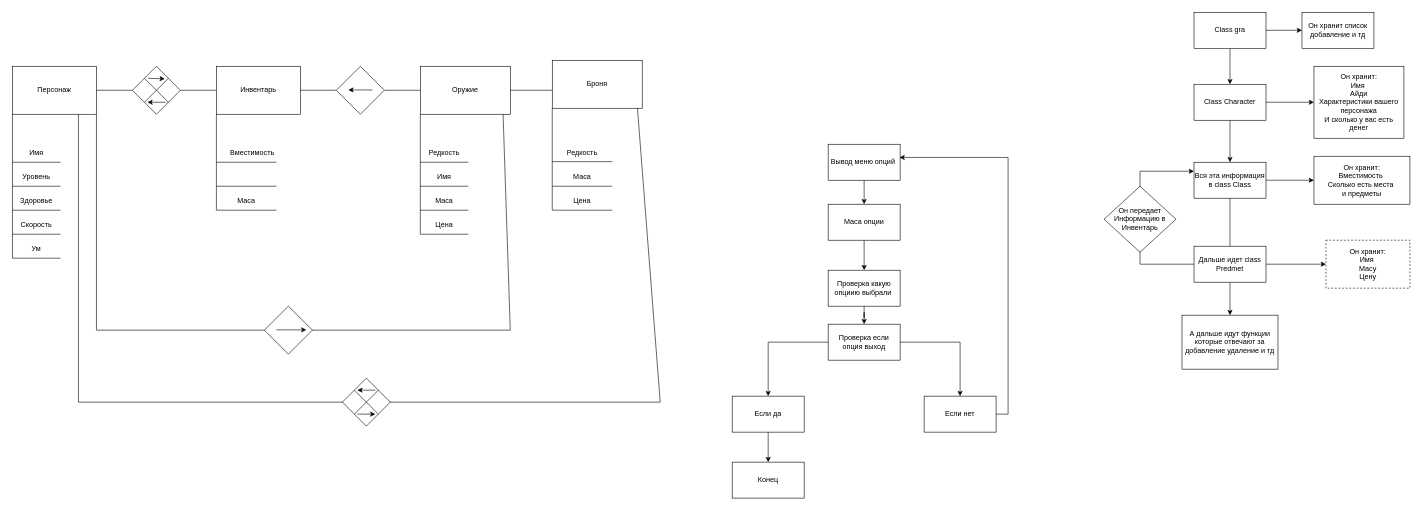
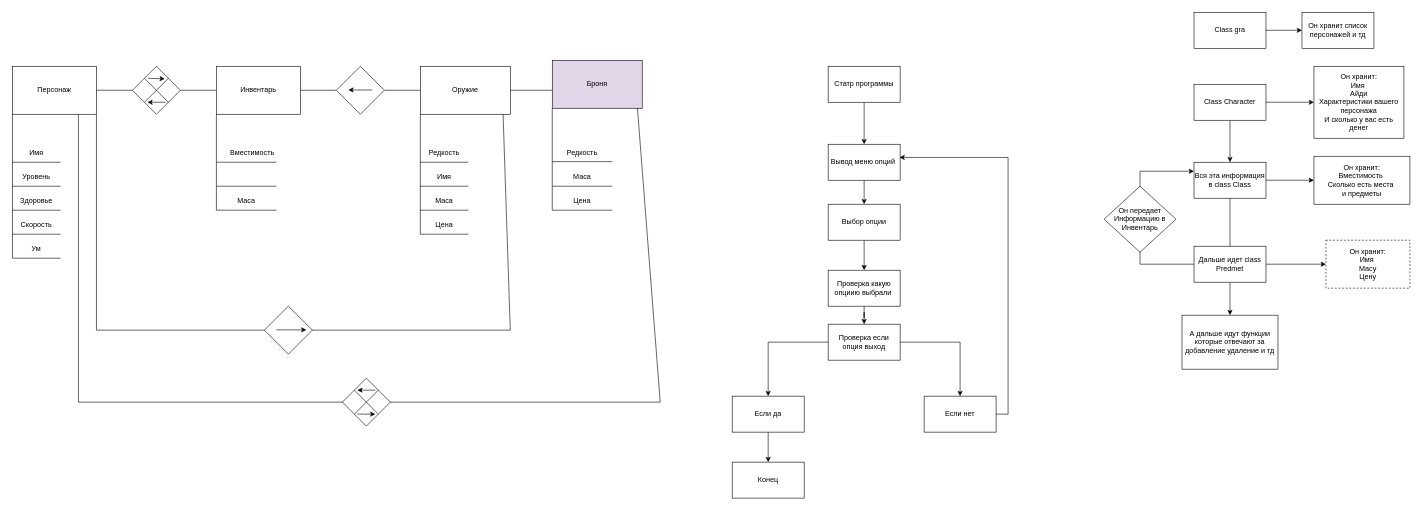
  <mxCell id="0" />
  <mxCell id="1" parent="0" />
  <mxCell id="2" value="Персонаж" style="rounded=0;whiteSpace=wrap;html=1;" vertex="1" parent="1"><mxGeometry x="20" y="110" width="140" height="80" as="geometry" /></mxCell>
  <mxCell id="3" value="" style="endArrow=none;html=1;rounded=0;entryX=0;entryY=1;entryDx=0;entryDy=0;" edge="1" parent="1" target="2"><mxGeometry width="50" height="50" relative="1" as="geometry"><mxPoint x="20" y="430" as="sourcePoint" /><mxPoint x="340" y="400" as="targetPoint" /></mxGeometry></mxCell>
  <mxCell id="4" value="" style="endArrow=none;html=1;rounded=0;" edge="1" parent="1"><mxGeometry width="50" height="50" relative="1" as="geometry"><mxPoint x="20" y="430" as="sourcePoint" /><mxPoint x="100" y="430" as="targetPoint" /></mxGeometry></mxCell>
  <mxCell id="5" value="" style="endArrow=none;html=1;rounded=0;" edge="1" parent="1"><mxGeometry width="50" height="50" relative="1" as="geometry"><mxPoint x="20" y="390" as="sourcePoint" /><mxPoint x="100" y="390" as="targetPoint" /></mxGeometry></mxCell>
  <mxCell id="6" value="" style="endArrow=none;html=1;rounded=0;" edge="1" parent="1"><mxGeometry width="50" height="50" relative="1" as="geometry"><mxPoint x="20" y="350" as="sourcePoint" /><mxPoint x="100" y="350" as="targetPoint" /></mxGeometry></mxCell>
  <mxCell id="7" value="" style="endArrow=none;html=1;rounded=0;" edge="1" parent="1"><mxGeometry width="50" height="50" relative="1" as="geometry"><mxPoint x="20" y="310" as="sourcePoint" /><mxPoint x="100" y="310" as="targetPoint" /></mxGeometry></mxCell>
  <mxCell id="8" value="" style="endArrow=none;html=1;rounded=0;" edge="1" parent="1"><mxGeometry width="50" height="50" relative="1" as="geometry"><mxPoint x="20" y="270" as="sourcePoint" /><mxPoint x="100" y="270" as="targetPoint" /></mxGeometry></mxCell>
  <mxCell id="9" value="Имя" style="text;html=1;align=center;verticalAlign=middle;whiteSpace=wrap;rounded=0;" vertex="1" parent="1"><mxGeometry x="30" y="240" width="60" height="30" as="geometry" /></mxCell>
  <mxCell id="10" value="Уровень" style="text;html=1;align=center;verticalAlign=middle;whiteSpace=wrap;rounded=0;" vertex="1" parent="1"><mxGeometry x="30" y="280" width="60" height="30" as="geometry" /></mxCell>
  <mxCell id="11" value="Здоровье" style="text;html=1;align=center;verticalAlign=middle;whiteSpace=wrap;rounded=0;" vertex="1" parent="1"><mxGeometry x="30" y="320" width="60" height="30" as="geometry" /></mxCell>
  <mxCell id="12" value="Скорость" style="text;html=1;align=center;verticalAlign=middle;whiteSpace=wrap;rounded=0;" vertex="1" parent="1"><mxGeometry x="30" y="360" width="60" height="30" as="geometry" /></mxCell>
  <mxCell id="13" value="Ум" style="text;html=1;align=center;verticalAlign=middle;whiteSpace=wrap;rounded=0;" vertex="1" parent="1"><mxGeometry x="30" y="400" width="60" height="30" as="geometry" /></mxCell>
  <mxCell id="14" value="" style="endArrow=none;html=1;rounded=0;exitX=1;exitY=0.5;exitDx=0;exitDy=0;" edge="1" parent="1" source="2"><mxGeometry width="50" height="50" relative="1" as="geometry"><mxPoint x="320" y="410" as="sourcePoint" /><mxPoint x="220" y="150" as="targetPoint" /></mxGeometry></mxCell>
  <mxCell id="15" value="" style="rhombus;whiteSpace=wrap;html=1;" vertex="1" parent="1"><mxGeometry x="220" y="110" width="80" height="80" as="geometry" /></mxCell>
  <mxCell id="16" value="" style="endArrow=none;html=1;rounded=0;exitX=1;exitY=0.5;exitDx=0;exitDy=0;" edge="1" parent="1" source="15"><mxGeometry width="50" height="50" relative="1" as="geometry"><mxPoint x="370" y="180" as="sourcePoint" /><mxPoint x="360" y="150" as="targetPoint" /></mxGeometry></mxCell>
  <mxCell id="17" value="Инвентарь" style="rounded=0;whiteSpace=wrap;html=1;" vertex="1" parent="1"><mxGeometry x="360" y="110" width="140" height="80" as="geometry" /></mxCell>
  <mxCell id="18" value="" style="endArrow=none;html=1;rounded=0;exitX=0;exitY=1;exitDx=0;exitDy=0;entryX=1;entryY=0;entryDx=0;entryDy=0;" edge="1" parent="1" source="15" target="15"><mxGeometry width="50" height="50" relative="1" as="geometry"><mxPoint x="320" y="410" as="sourcePoint" /><mxPoint x="370" y="360" as="targetPoint" /></mxGeometry></mxCell>
  <mxCell id="19" value="" style="endArrow=none;html=1;rounded=0;exitX=0;exitY=0;exitDx=0;exitDy=0;entryX=1;entryY=1;entryDx=0;entryDy=0;" edge="1" parent="1" source="15" target="15"><mxGeometry width="50" height="50" relative="1" as="geometry"><mxPoint x="310" y="380" as="sourcePoint" /><mxPoint x="370" y="360" as="targetPoint" /></mxGeometry></mxCell>
  <mxCell id="20" value="" style="endArrow=classic;html=1;rounded=0;" edge="1" parent="1"><mxGeometry width="50" height="50" relative="1" as="geometry"><mxPoint x="275" y="170" as="sourcePoint" /><mxPoint x="245" y="170" as="targetPoint" /></mxGeometry></mxCell>
  <mxCell id="21" value="" style="endArrow=classic;html=1;rounded=0;" edge="1" parent="1"><mxGeometry width="50" height="50" relative="1" as="geometry"><mxPoint x="246" y="130" as="sourcePoint" /><mxPoint x="274" y="131" as="targetPoint" /></mxGeometry></mxCell>
  <mxCell id="22" value="" style="endArrow=none;html=1;rounded=0;entryX=0;entryY=1;entryDx=0;entryDy=0;" edge="1" parent="1" target="17"><mxGeometry width="50" height="50" relative="1" as="geometry"><mxPoint x="360" y="350" as="sourcePoint" /><mxPoint x="370" y="360" as="targetPoint" /></mxGeometry></mxCell>
  <mxCell id="23" value="" style="endArrow=none;html=1;rounded=0;" edge="1" parent="1"><mxGeometry width="50" height="50" relative="1" as="geometry"><mxPoint x="460" y="350" as="sourcePoint" /><mxPoint x="360" y="350" as="targetPoint" /></mxGeometry></mxCell>
  <mxCell id="24" value="" style="endArrow=none;html=1;rounded=0;" edge="1" parent="1"><mxGeometry width="50" height="50" relative="1" as="geometry"><mxPoint x="460" y="310" as="sourcePoint" /><mxPoint x="360" y="310" as="targetPoint" /></mxGeometry></mxCell>
  <mxCell id="25" value="" style="endArrow=none;html=1;rounded=0;" edge="1" parent="1"><mxGeometry width="50" height="50" relative="1" as="geometry"><mxPoint x="460" y="270" as="sourcePoint" /><mxPoint x="360" y="270" as="targetPoint" /></mxGeometry></mxCell>
  <mxCell id="26" value="Вместимость" style="text;html=1;align=center;verticalAlign=middle;whiteSpace=wrap;rounded=0;" vertex="1" parent="1"><mxGeometry x="390" y="240" width="60" height="30" as="geometry" /></mxCell>
  <mxCell id="27" value="Маса" style="text;html=1;align=center;verticalAlign=middle;whiteSpace=wrap;rounded=0;" vertex="1" parent="1"><mxGeometry x="380" y="320" width="60" height="30" as="geometry" /></mxCell>
  <mxCell id="28" value="" style="endArrow=none;html=1;rounded=0;exitX=1;exitY=0.5;exitDx=0;exitDy=0;" edge="1" parent="1" source="17"><mxGeometry width="50" height="50" relative="1" as="geometry"><mxPoint x="580" y="190" as="sourcePoint" /><mxPoint x="560" y="150" as="targetPoint" /></mxGeometry></mxCell>
  <mxCell id="29" value="Оружие" style="rounded=0;whiteSpace=wrap;html=1;" vertex="1" parent="1"><mxGeometry x="700" y="110" width="150" height="80" as="geometry" /></mxCell>
  <mxCell id="30" value="" style="rhombus;whiteSpace=wrap;html=1;" vertex="1" parent="1"><mxGeometry x="560" y="110" width="80" height="80" as="geometry" /></mxCell>
  <mxCell id="31" value="" style="endArrow=none;html=1;rounded=0;entryX=1;entryY=0.5;entryDx=0;entryDy=0;" edge="1" parent="1" target="30"><mxGeometry width="50" height="50" relative="1" as="geometry"><mxPoint x="700" y="150" as="sourcePoint" /><mxPoint x="680" y="360" as="targetPoint" /></mxGeometry></mxCell>
  <mxCell id="32" value="" style="endArrow=none;html=1;rounded=0;entryX=0;entryY=1;entryDx=0;entryDy=0;" edge="1" parent="1" target="29"><mxGeometry width="50" height="50" relative="1" as="geometry"><mxPoint x="700" y="390" as="sourcePoint" /><mxPoint x="680" y="360" as="targetPoint" /></mxGeometry></mxCell>
  <mxCell id="33" value="" style="endArrow=none;html=1;rounded=0;" edge="1" parent="1"><mxGeometry width="50" height="50" relative="1" as="geometry"><mxPoint x="700" y="310" as="sourcePoint" /><mxPoint x="780" y="310" as="targetPoint" /></mxGeometry></mxCell>
  <mxCell id="34" value="" style="endArrow=none;html=1;rounded=0;" edge="1" parent="1"><mxGeometry width="50" height="50" relative="1" as="geometry"><mxPoint x="700" y="270" as="sourcePoint" /><mxPoint x="780" y="270" as="targetPoint" /></mxGeometry></mxCell>
  <mxCell id="35" value="" style="endArrow=none;html=1;rounded=0;" edge="1" parent="1"><mxGeometry width="50" height="50" relative="1" as="geometry"><mxPoint x="700" y="350" as="sourcePoint" /><mxPoint x="780" y="350" as="targetPoint" /></mxGeometry></mxCell>
  <mxCell id="36" value="Редкость" style="text;html=1;align=center;verticalAlign=middle;whiteSpace=wrap;rounded=0;" vertex="1" parent="1"><mxGeometry x="710" y="240" width="60" height="30" as="geometry" /></mxCell>
  <mxCell id="37" value="Маса" style="text;html=1;align=center;verticalAlign=middle;whiteSpace=wrap;rounded=0;" vertex="1" parent="1"><mxGeometry x="710" y="320" width="60" height="30" as="geometry" /></mxCell>
  <mxCell id="38" value="Имя" style="text;html=1;align=center;verticalAlign=middle;whiteSpace=wrap;rounded=0;" vertex="1" parent="1"><mxGeometry x="710" y="280" width="60" height="30" as="geometry" /></mxCell>
  <mxCell id="39" value="" style="endArrow=classic;html=1;rounded=0;" edge="1" parent="1"><mxGeometry width="50" height="50" relative="1" as="geometry"><mxPoint x="620" y="149.5" as="sourcePoint" /><mxPoint x="580" y="149.5" as="targetPoint" /></mxGeometry></mxCell>
  <mxCell id="40" value="" style="endArrow=none;html=1;rounded=0;exitX=1;exitY=0.5;exitDx=0;exitDy=0;" edge="1" parent="1" source="29"><mxGeometry width="50" height="50" relative="1" as="geometry"><mxPoint x="940" y="180" as="sourcePoint" /><mxPoint x="920" y="150" as="targetPoint" /></mxGeometry></mxCell>
- <mxCell id="41" value="Броня" style="rounded=0;whiteSpace=wrap;html=1;" vertex="1" parent="1"><mxGeometry x="920" y="100" width="150" height="80" as="geometry" /></mxCell>
+ <mxCell id="41" value="Броня" style="rounded=0;whiteSpace=wrap;html=1;fillColor=#e1d5e7;" vertex="1" parent="1"><mxGeometry x="920" y="100" width="150" height="80" as="geometry" /></mxCell>
  <mxCell id="42" value="" style="endArrow=none;html=1;rounded=0;entryX=0;entryY=1;entryDx=0;entryDy=0;" edge="1" parent="1" target="41"><mxGeometry width="50" height="50" relative="1" as="geometry"><mxPoint x="920" y="350" as="sourcePoint" /><mxPoint x="1220" y="310" as="targetPoint" /></mxGeometry></mxCell>
  <mxCell id="43" value="" style="endArrow=none;html=1;rounded=0;" edge="1" parent="1"><mxGeometry width="50" height="50" relative="1" as="geometry"><mxPoint x="920" y="310" as="sourcePoint" /><mxPoint x="1020" y="310" as="targetPoint" /></mxGeometry></mxCell>
  <mxCell id="44" value="" style="endArrow=none;html=1;rounded=0;" edge="1" parent="1"><mxGeometry width="50" height="50" relative="1" as="geometry"><mxPoint x="920" y="269" as="sourcePoint" /><mxPoint x="1020" y="269" as="targetPoint" /></mxGeometry></mxCell>
  <mxCell id="45" value="Редкость" style="text;html=1;align=center;verticalAlign=middle;whiteSpace=wrap;rounded=0;" vertex="1" parent="1"><mxGeometry x="940" y="240" width="60" height="30" as="geometry" /></mxCell>
  <mxCell id="46" value="Маса" style="text;html=1;align=center;verticalAlign=middle;whiteSpace=wrap;rounded=0;" vertex="1" parent="1"><mxGeometry x="940" y="280" width="60" height="30" as="geometry" /></mxCell>
  <mxCell id="47" value="Цена" style="text;html=1;align=center;verticalAlign=middle;whiteSpace=wrap;rounded=0;" vertex="1" parent="1"><mxGeometry x="710" y="360" width="60" height="30" as="geometry" /></mxCell>
  <mxCell id="48" value="" style="endArrow=none;html=1;rounded=0;" edge="1" parent="1"><mxGeometry width="50" height="50" relative="1" as="geometry"><mxPoint x="700" y="390" as="sourcePoint" /><mxPoint x="780" y="390" as="targetPoint" /></mxGeometry></mxCell>
  <mxCell id="49" value="" style="endArrow=none;html=1;rounded=0;" edge="1" parent="1"><mxGeometry width="50" height="50" relative="1" as="geometry"><mxPoint x="920" y="350" as="sourcePoint" /><mxPoint x="1020" y="350" as="targetPoint" /></mxGeometry></mxCell>
  <mxCell id="50" value="Цена" style="text;html=1;align=center;verticalAlign=middle;whiteSpace=wrap;rounded=0;" vertex="1" parent="1"><mxGeometry x="940" y="320" width="60" height="30" as="geometry" /></mxCell>
  <mxCell id="51" value="" style="endArrow=none;html=1;rounded=0;entryX=1;entryY=1;entryDx=0;entryDy=0;" edge="1" parent="1" target="2"><mxGeometry width="50" height="50" relative="1" as="geometry"><mxPoint x="160" y="550" as="sourcePoint" /><mxPoint x="730" y="330" as="targetPoint" /></mxGeometry></mxCell>
  <mxCell id="52" value="" style="endArrow=none;html=1;rounded=0;" edge="1" parent="1"><mxGeometry width="50" height="50" relative="1" as="geometry"><mxPoint x="160" y="550" as="sourcePoint" /><mxPoint x="850" y="550" as="targetPoint" /></mxGeometry></mxCell>
  <mxCell id="53" value="" style="endArrow=none;html=1;rounded=0;entryX=0.92;entryY=1;entryDx=0;entryDy=0;entryPerimeter=0;" edge="1" parent="1" target="29"><mxGeometry width="50" height="50" relative="1" as="geometry"><mxPoint x="850" y="550" as="sourcePoint" /><mxPoint x="730" y="330" as="targetPoint" /></mxGeometry></mxCell>
  <mxCell id="54" value="" style="rhombus;whiteSpace=wrap;html=1;" vertex="1" parent="1"><mxGeometry x="440" y="510" width="80" height="80" as="geometry" /></mxCell>
  <mxCell id="55" value="" style="endArrow=classic;html=1;rounded=0;" edge="1" parent="1"><mxGeometry width="50" height="50" relative="1" as="geometry"><mxPoint x="460" y="549.5" as="sourcePoint" /><mxPoint x="510" y="549.5" as="targetPoint" /></mxGeometry></mxCell>
  <mxCell id="56" value="" style="endArrow=none;html=1;rounded=0;entryX=1;entryY=1;entryDx=0;entryDy=0;" edge="1" parent="1"><mxGeometry width="50" height="50" relative="1" as="geometry"><mxPoint x="130" y="670" as="sourcePoint" /><mxPoint x="130" y="190" as="targetPoint" /></mxGeometry></mxCell>
  <mxCell id="57" value="" style="endArrow=none;html=1;rounded=0;" edge="1" parent="1"><mxGeometry width="50" height="50" relative="1" as="geometry"><mxPoint x="130" y="670" as="sourcePoint" /><mxPoint x="1100" y="670" as="targetPoint" /></mxGeometry></mxCell>
  <mxCell id="58" value="" style="endArrow=none;html=1;rounded=0;entryX=0.947;entryY=1;entryDx=0;entryDy=0;entryPerimeter=0;" edge="1" parent="1" target="41"><mxGeometry width="50" height="50" relative="1" as="geometry"><mxPoint x="1100" y="670" as="sourcePoint" /><mxPoint x="1200" y="500" as="targetPoint" /></mxGeometry></mxCell>
  <mxCell id="59" value="" style="rhombus;whiteSpace=wrap;html=1;" vertex="1" parent="1"><mxGeometry x="570" y="630" width="80" height="80" as="geometry" /></mxCell>
  <mxCell id="60" value="" style="endArrow=classic;html=1;rounded=0;" edge="1" parent="1"><mxGeometry width="50" height="50" relative="1" as="geometry"><mxPoint x="595" y="690" as="sourcePoint" /><mxPoint x="625" y="690" as="targetPoint" /></mxGeometry></mxCell>
  <mxCell id="61" value="" style="endArrow=none;html=1;rounded=0;exitX=0;exitY=1;exitDx=0;exitDy=0;" edge="1" parent="1" source="59"><mxGeometry width="50" height="50" relative="1" as="geometry"><mxPoint x="580" y="700" as="sourcePoint" /><mxPoint x="630" y="650" as="targetPoint" /></mxGeometry></mxCell>
  <mxCell id="62" value="" style="endArrow=none;html=1;rounded=0;entryX=0;entryY=0;entryDx=0;entryDy=0;" edge="1" parent="1" target="59"><mxGeometry width="50" height="50" relative="1" as="geometry"><mxPoint x="630" y="690" as="sourcePoint" /><mxPoint x="727" y="720" as="targetPoint" /></mxGeometry></mxCell>
  <mxCell id="63" value="" style="endArrow=classic;html=1;rounded=0;" edge="1" parent="1"><mxGeometry width="50" height="50" relative="1" as="geometry"><mxPoint x="625" y="650" as="sourcePoint" /><mxPoint x="595" y="650" as="targetPoint" /></mxGeometry></mxCell>
+ <mxCell id="64" style="edgeStyle=orthogonalEdgeStyle;rounded=0;orthogonalLoop=1;jettySize=auto;html=1;" edge="1" parent="1" source="65" target="67"><mxGeometry relative="1" as="geometry"><mxPoint x="1440" y="240" as="targetPoint" /></mxGeometry></mxCell>
+ <mxCell id="65" value="Статр программы" style="rounded=0;whiteSpace=wrap;html=1;" vertex="1" parent="1"><mxGeometry x="1380" y="110" width="120" height="60" as="geometry" /></mxCell>
  <mxCell id="66" style="edgeStyle=orthogonalEdgeStyle;rounded=0;orthogonalLoop=1;jettySize=auto;html=1;" edge="1" parent="1" source="67" target="69"><mxGeometry relative="1" as="geometry"><mxPoint x="1440" y="370" as="targetPoint" /></mxGeometry></mxCell>
  <mxCell id="67" value="Вывод меню опций&amp;nbsp;" style="rounded=0;whiteSpace=wrap;html=1;" vertex="1" parent="1"><mxGeometry x="1380" y="240" width="120" height="60" as="geometry" /></mxCell>
  <mxCell id="68" style="edgeStyle=orthogonalEdgeStyle;rounded=0;orthogonalLoop=1;jettySize=auto;html=1;" edge="1" parent="1" source="69" target="71"><mxGeometry relative="1" as="geometry"><mxPoint x="1440" y="480" as="targetPoint" /></mxGeometry></mxCell>
- <mxCell id="69" value="Маса опции" style="rounded=0;whiteSpace=wrap;html=1;" vertex="1" parent="1"><mxGeometry x="1380" y="340" width="120" height="60" as="geometry" /></mxCell>
+ <mxCell id="69" value="Выбор опции" style="rounded=0;whiteSpace=wrap;html=1;" vertex="1" parent="1"><mxGeometry x="1380" y="340" width="120" height="60" as="geometry" /></mxCell>
  <mxCell id="70" style="edgeStyle=orthogonalEdgeStyle;rounded=0;orthogonalLoop=1;jettySize=auto;html=1;" edge="1" parent="1" source="71" target="74"><mxGeometry relative="1" as="geometry"><mxPoint x="1440" y="570" as="targetPoint" /></mxGeometry></mxCell>
  <mxCell id="71" value="Проверка какую опциию выбрали&amp;nbsp;" style="rounded=0;whiteSpace=wrap;html=1;" vertex="1" parent="1"><mxGeometry x="1380" y="450" width="120" height="60" as="geometry" /></mxCell>
  <mxCell id="72" style="edgeStyle=orthogonalEdgeStyle;rounded=0;orthogonalLoop=1;jettySize=auto;html=1;" edge="1" parent="1" source="74" target="76"><mxGeometry relative="1" as="geometry"><mxPoint x="1280" y="570" as="targetPoint" /></mxGeometry></mxCell>
  <mxCell id="73" style="edgeStyle=orthogonalEdgeStyle;rounded=0;orthogonalLoop=1;jettySize=auto;html=1;" edge="1" parent="1" source="74" target="77"><mxGeometry relative="1" as="geometry"><mxPoint x="1580" y="570" as="targetPoint" /></mxGeometry></mxCell>
  <mxCell id="74" value="Проверка если опция выход" style="rounded=0;whiteSpace=wrap;html=1;" vertex="1" parent="1"><mxGeometry x="1380" y="540" width="120" height="60" as="geometry" /></mxCell>
  <mxCell id="75" style="edgeStyle=orthogonalEdgeStyle;rounded=0;orthogonalLoop=1;jettySize=auto;html=1;" edge="1" parent="1" source="76" target="78"><mxGeometry relative="1" as="geometry"><mxPoint x="1280" y="800" as="targetPoint" /></mxGeometry></mxCell>
  <mxCell id="76" value="Если да" style="rounded=0;whiteSpace=wrap;html=1;" vertex="1" parent="1"><mxGeometry x="1220" y="660" width="120" height="60" as="geometry" /></mxCell>
  <mxCell id="77" value="Если нет" style="rounded=0;whiteSpace=wrap;html=1;" vertex="1" parent="1"><mxGeometry x="1540" y="660" width="120" height="60" as="geometry" /></mxCell>
  <mxCell id="78" value="Конец" style="rounded=0;whiteSpace=wrap;html=1;" vertex="1" parent="1"><mxGeometry x="1220" y="770" width="120" height="60" as="geometry" /></mxCell>
  <mxCell id="79" style="edgeStyle=orthogonalEdgeStyle;rounded=0;orthogonalLoop=1;jettySize=auto;html=1;entryX=0.992;entryY=0.367;entryDx=0;entryDy=0;entryPerimeter=0;exitX=1;exitY=0.5;exitDx=0;exitDy=0;" edge="1" parent="1" source="77" target="67"><mxGeometry relative="1" as="geometry" /></mxCell>
  <mxCell id="80" style="edgeStyle=orthogonalEdgeStyle;rounded=0;orthogonalLoop=1;jettySize=auto;html=1;" edge="1" parent="1" source="82" target="83"><mxGeometry relative="1" as="geometry"><mxPoint x="2190" y="140" as="targetPoint" /></mxGeometry></mxCell>
  <mxCell id="81" style="edgeStyle=orthogonalEdgeStyle;rounded=0;orthogonalLoop=1;jettySize=auto;html=1;" edge="1" parent="1" source="82" target="85"><mxGeometry relative="1" as="geometry"><mxPoint x="2050" y="320" as="targetPoint" /></mxGeometry></mxCell>
  <mxCell id="82" value="Class Character" style="rounded=0;whiteSpace=wrap;html=1;" vertex="1" parent="1"><mxGeometry x="1990" y="140" width="120" height="60" as="geometry" /></mxCell>
  <mxCell id="83" value="Он хранит:&lt;br&gt;Имя&amp;nbsp;&lt;br&gt;Айди&lt;br&gt;Характеристики вашего персонажа&lt;div&gt;И сколько у вас есть денег&lt;/div&gt;" style="rounded=0;whiteSpace=wrap;html=1;" vertex="1" parent="1"><mxGeometry x="2190" y="110" width="150" height="120" as="geometry" /></mxCell>
  <mxCell id="84" style="edgeStyle=orthogonalEdgeStyle;rounded=0;orthogonalLoop=1;jettySize=auto;html=1;" edge="1" parent="1" source="85" target="86"><mxGeometry relative="1" as="geometry"><mxPoint x="2210" y="320" as="targetPoint" /></mxGeometry></mxCell>
  <mxCell id="85" value="Вся эта информация в class Class" style="rounded=0;whiteSpace=wrap;html=1;" vertex="1" parent="1"><mxGeometry x="1990" y="270" width="120" height="60" as="geometry" /></mxCell>
  <mxCell id="86" value="Он хранит:&lt;br&gt;Вместимость&amp;nbsp;&lt;div&gt;Сколько есть места&amp;nbsp;&lt;/div&gt;&lt;div&gt;и предметы&lt;/div&gt;" style="rounded=0;whiteSpace=wrap;html=1;" vertex="1" parent="1"><mxGeometry x="2190" y="260" width="160" height="80" as="geometry" /></mxCell>
  <mxCell id="87" value="" style="endArrow=none;html=1;rounded=0;entryX=0.5;entryY=1;entryDx=0;entryDy=0;exitX=0.5;exitY=0;exitDx=0;exitDy=0;" edge="1" parent="1" source="91" target="85"><mxGeometry width="50" height="50" relative="1" as="geometry"><mxPoint x="2050" y="400" as="sourcePoint" /><mxPoint x="2070" y="420" as="targetPoint" /></mxGeometry></mxCell>
  <mxCell id="88" style="edgeStyle=orthogonalEdgeStyle;rounded=0;orthogonalLoop=1;jettySize=auto;html=1;" edge="1" parent="1" source="91" target="92"><mxGeometry relative="1" as="geometry"><mxPoint x="2220" y="430" as="targetPoint" /></mxGeometry></mxCell>
  <mxCell id="89" style="edgeStyle=orthogonalEdgeStyle;rounded=0;orthogonalLoop=1;jettySize=auto;html=1;entryX=0;entryY=0.25;entryDx=0;entryDy=0;" edge="1" parent="1" source="91" target="85"><mxGeometry relative="1" as="geometry"><Array as="points"><mxPoint x="1900" y="440" /><mxPoint x="1900" y="285" /></Array></mxGeometry></mxCell>
  <mxCell id="90" style="edgeStyle=orthogonalEdgeStyle;rounded=0;orthogonalLoop=1;jettySize=auto;html=1;" edge="1" parent="1" source="91" target="98"><mxGeometry relative="1" as="geometry"><mxPoint x="2050" y="560" as="targetPoint" /></mxGeometry></mxCell>
  <mxCell id="91" value="Дальше идет class Predmet" style="rounded=0;whiteSpace=wrap;html=1;" vertex="1" parent="1"><mxGeometry x="1990" y="410" width="120" height="60" as="geometry" /></mxCell>
  <mxCell id="92" value="Он хранит:&lt;div&gt;Имя&amp;nbsp;&lt;br&gt;Масу&lt;br&gt;Цену&lt;/div&gt;" style="rounded=0;whiteSpace=wrap;html=1;dashed=1;" vertex="1" parent="1"><mxGeometry x="2210" y="400" width="140" height="80" as="geometry" /></mxCell>
  <mxCell id="93" value="Он передает Информацию в Инвентарь" style="rhombus;whiteSpace=wrap;html=1;" vertex="1" parent="1"><mxGeometry x="1840" y="310" width="120" height="110" as="geometry" /></mxCell>
  <mxCell id="94" style="edgeStyle=orthogonalEdgeStyle;rounded=0;orthogonalLoop=1;jettySize=auto;html=1;" edge="1" parent="1" source="96" target="97"><mxGeometry relative="1" as="geometry"><mxPoint x="2220" as="targetPoint" y="30" /></mxGeometry></mxCell>
- <mxCell id="95" style="edgeStyle=orthogonalEdgeStyle;rounded=0;orthogonalLoop=1;jettySize=auto;html=1;entryX=0.5;entryY=0;entryDx=0;entryDy=0;" edge="1" parent="1" source="96" target="82"><mxGeometry relative="1" as="geometry" /></mxCell>
  <mxCell id="96" value="Class gra" style="rounded=0;whiteSpace=wrap;html=1;" vertex="1" parent="1"><mxGeometry x="1990" y="20" width="120" height="60" as="geometry" /></mxCell>
- <mxCell id="97" value="Он хранит список добавление и тд" style="rounded=0;whiteSpace=wrap;html=1;" vertex="1" parent="1"><mxGeometry x="2170" y="20" width="120" height="60" as="geometry" /></mxCell>
+ <mxCell id="97" value="Он хранит список персонажей и тд" style="rounded=0;whiteSpace=wrap;html=1;" vertex="1" parent="1"><mxGeometry x="2170" y="20" width="120" height="60" as="geometry" /></mxCell>
  <mxCell id="98" value="А дальше идут функции которые отвечают за добавление удаление и тд" style="rounded=0;whiteSpace=wrap;html=1;" vertex="1" parent="1"><mxGeometry x="1970" y="525" width="160" height="90" as="geometry" /></mxCell>
